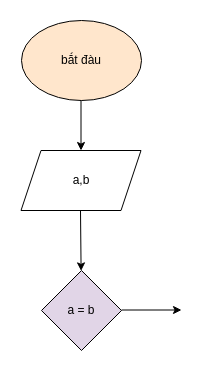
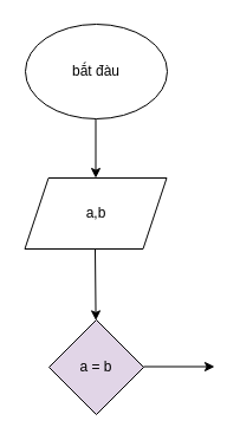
  <mxCell id="0" />
  <mxCell id="1" parent="0" />
- <mxCell id="2" value="bắt đàu" style="ellipse;whiteSpace=wrap;html=1;fillColor=#ffe6cc;" vertex="1" parent="1"><mxGeometry x="21" y="20" width="120" height="80" as="geometry" /></mxCell>
+ <mxCell id="2" value="bắt đàu" style="ellipse;whiteSpace=wrap;html=1;" vertex="1" parent="1"><mxGeometry x="21" y="20" width="120" height="80" as="geometry" /></mxCell>
  <mxCell id="3" value="" style="endArrow=classic;html=1;rounded=0;" edge="1" parent="1" target="4"><mxGeometry width="50" height="50" relative="1" as="geometry"><mxPoint x="80.5" y="100" as="sourcePoint" /><mxPoint x="80.5" y="180" as="targetPoint" /></mxGeometry></mxCell>
  <mxCell id="4" value="a,b" style="shape=parallelogram;perimeter=parallelogramPerimeter;whiteSpace=wrap;html=1;fixedSize=1;" vertex="1" parent="1"><mxGeometry x="20.5" y="150" width="120" height="60" as="geometry" /></mxCell>
  <mxCell id="5" value="" style="endArrow=classic;html=1;rounded=0;" edge="1" parent="1" target="6"><mxGeometry width="50" height="50" relative="1" as="geometry"><mxPoint x="80" y="210" as="sourcePoint" /><mxPoint x="80" y="250" as="targetPoint" /><Array as="points" /></mxGeometry></mxCell>
  <mxCell id="6" value="a = b" style="rhombus;whiteSpace=wrap;html=1;fillColor=#e1d5e7;" vertex="1" parent="1"><mxGeometry x="41" y="270" width="80" height="80" as="geometry" /></mxCell>
  <mxCell id="7" value="" style="endArrow=classic;html=1;rounded=0;" edge="1" parent="1"><mxGeometry width="50" height="50" relative="1" as="geometry"><mxPoint x="121" y="309.5" as="sourcePoint" /><mxPoint x="181" y="309.5" as="targetPoint" /></mxGeometry></mxCell>
